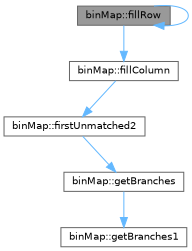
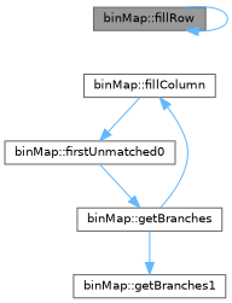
  digraph {
    rankdir=TB
    node [color=grey40 fillcolor=white fontname=Helvetica fontsize=10 shape=box style=filled]
    edge [color=steelblue1 fontname=Helvetica fontsize=10 labelfontname=Helvetica labelfontsize=10 style=solid]
    n1 [color=gray40 fillcolor=grey60 fontcolor=black height=0.2 label="binMap::fillRow" width=0.4]
    n2 [height=0.2 label="binMap::fillColumn" width=0.4]
-   n3 [height=0.2 label="binMap::firstUnmatched2" width=0.4]
+   n3 [height=0.2 label="binMap::firstUnmatched0" width=0.4]
    n4 [height=0.2 label="binMap::getBranches" width=0.4]
    n5 [height=0.2 label="binMap::getBranches1" width=0.4]
    n1 -> n1
-   n1 -> n2
+   n4 -> n2
    n2 -> n3
    n3 -> n4
    n4 -> n5
  }
